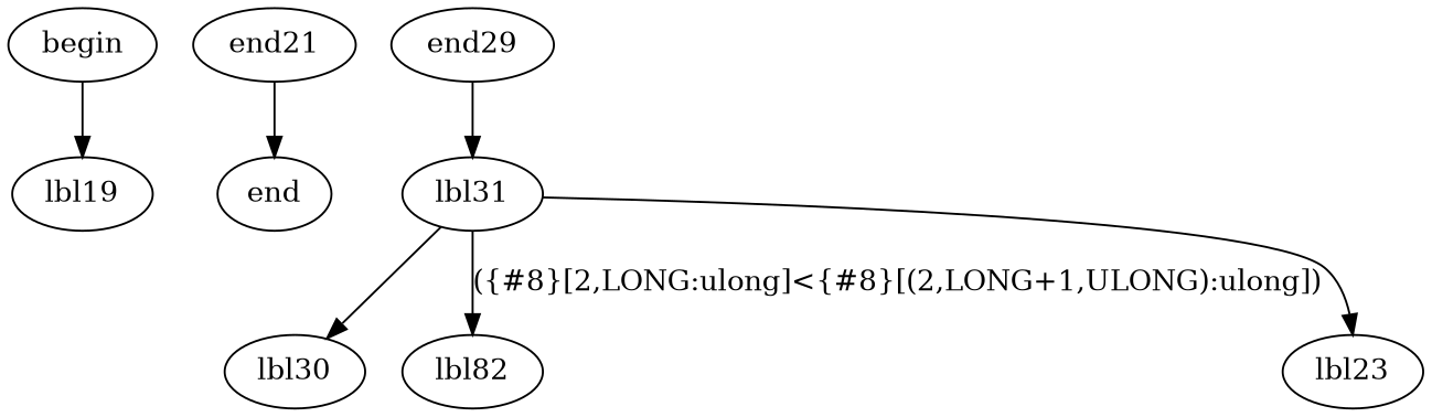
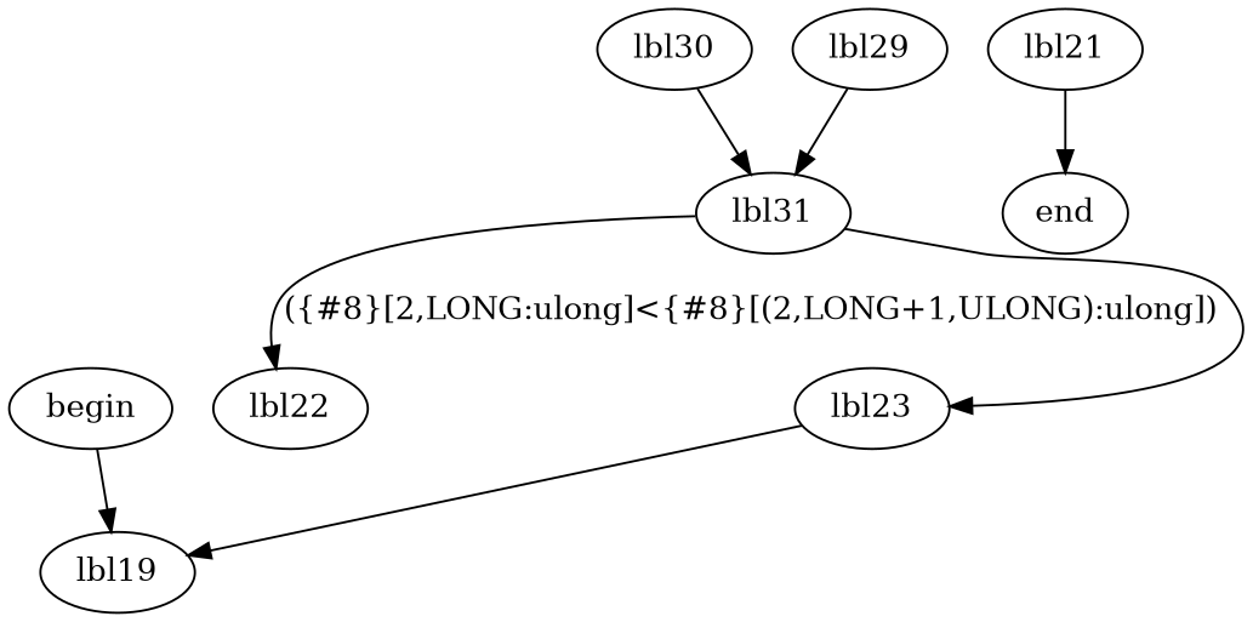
  digraph {
    begin
    lbl19
-   lbl21 [label=end21]
+   lbl21
    end
    lbl30
    lbl31
-   lbl29 [label=end29]
-   lbl22 [label=lbl82]
+   lbl29
+   lbl22
    lbl23
    begin -> lbl19
    lbl21 -> end
-   lbl31 -> lbl30
+   lbl30 -> lbl31
    lbl31 -> lbl22 [label="({#8}[2,LONG:ulong]<{#8}[(2,LONG+1,ULONG):ulong])"]
    lbl31 -> lbl23
    lbl29 -> lbl31
+   lbl23 -> lbl19
  }
